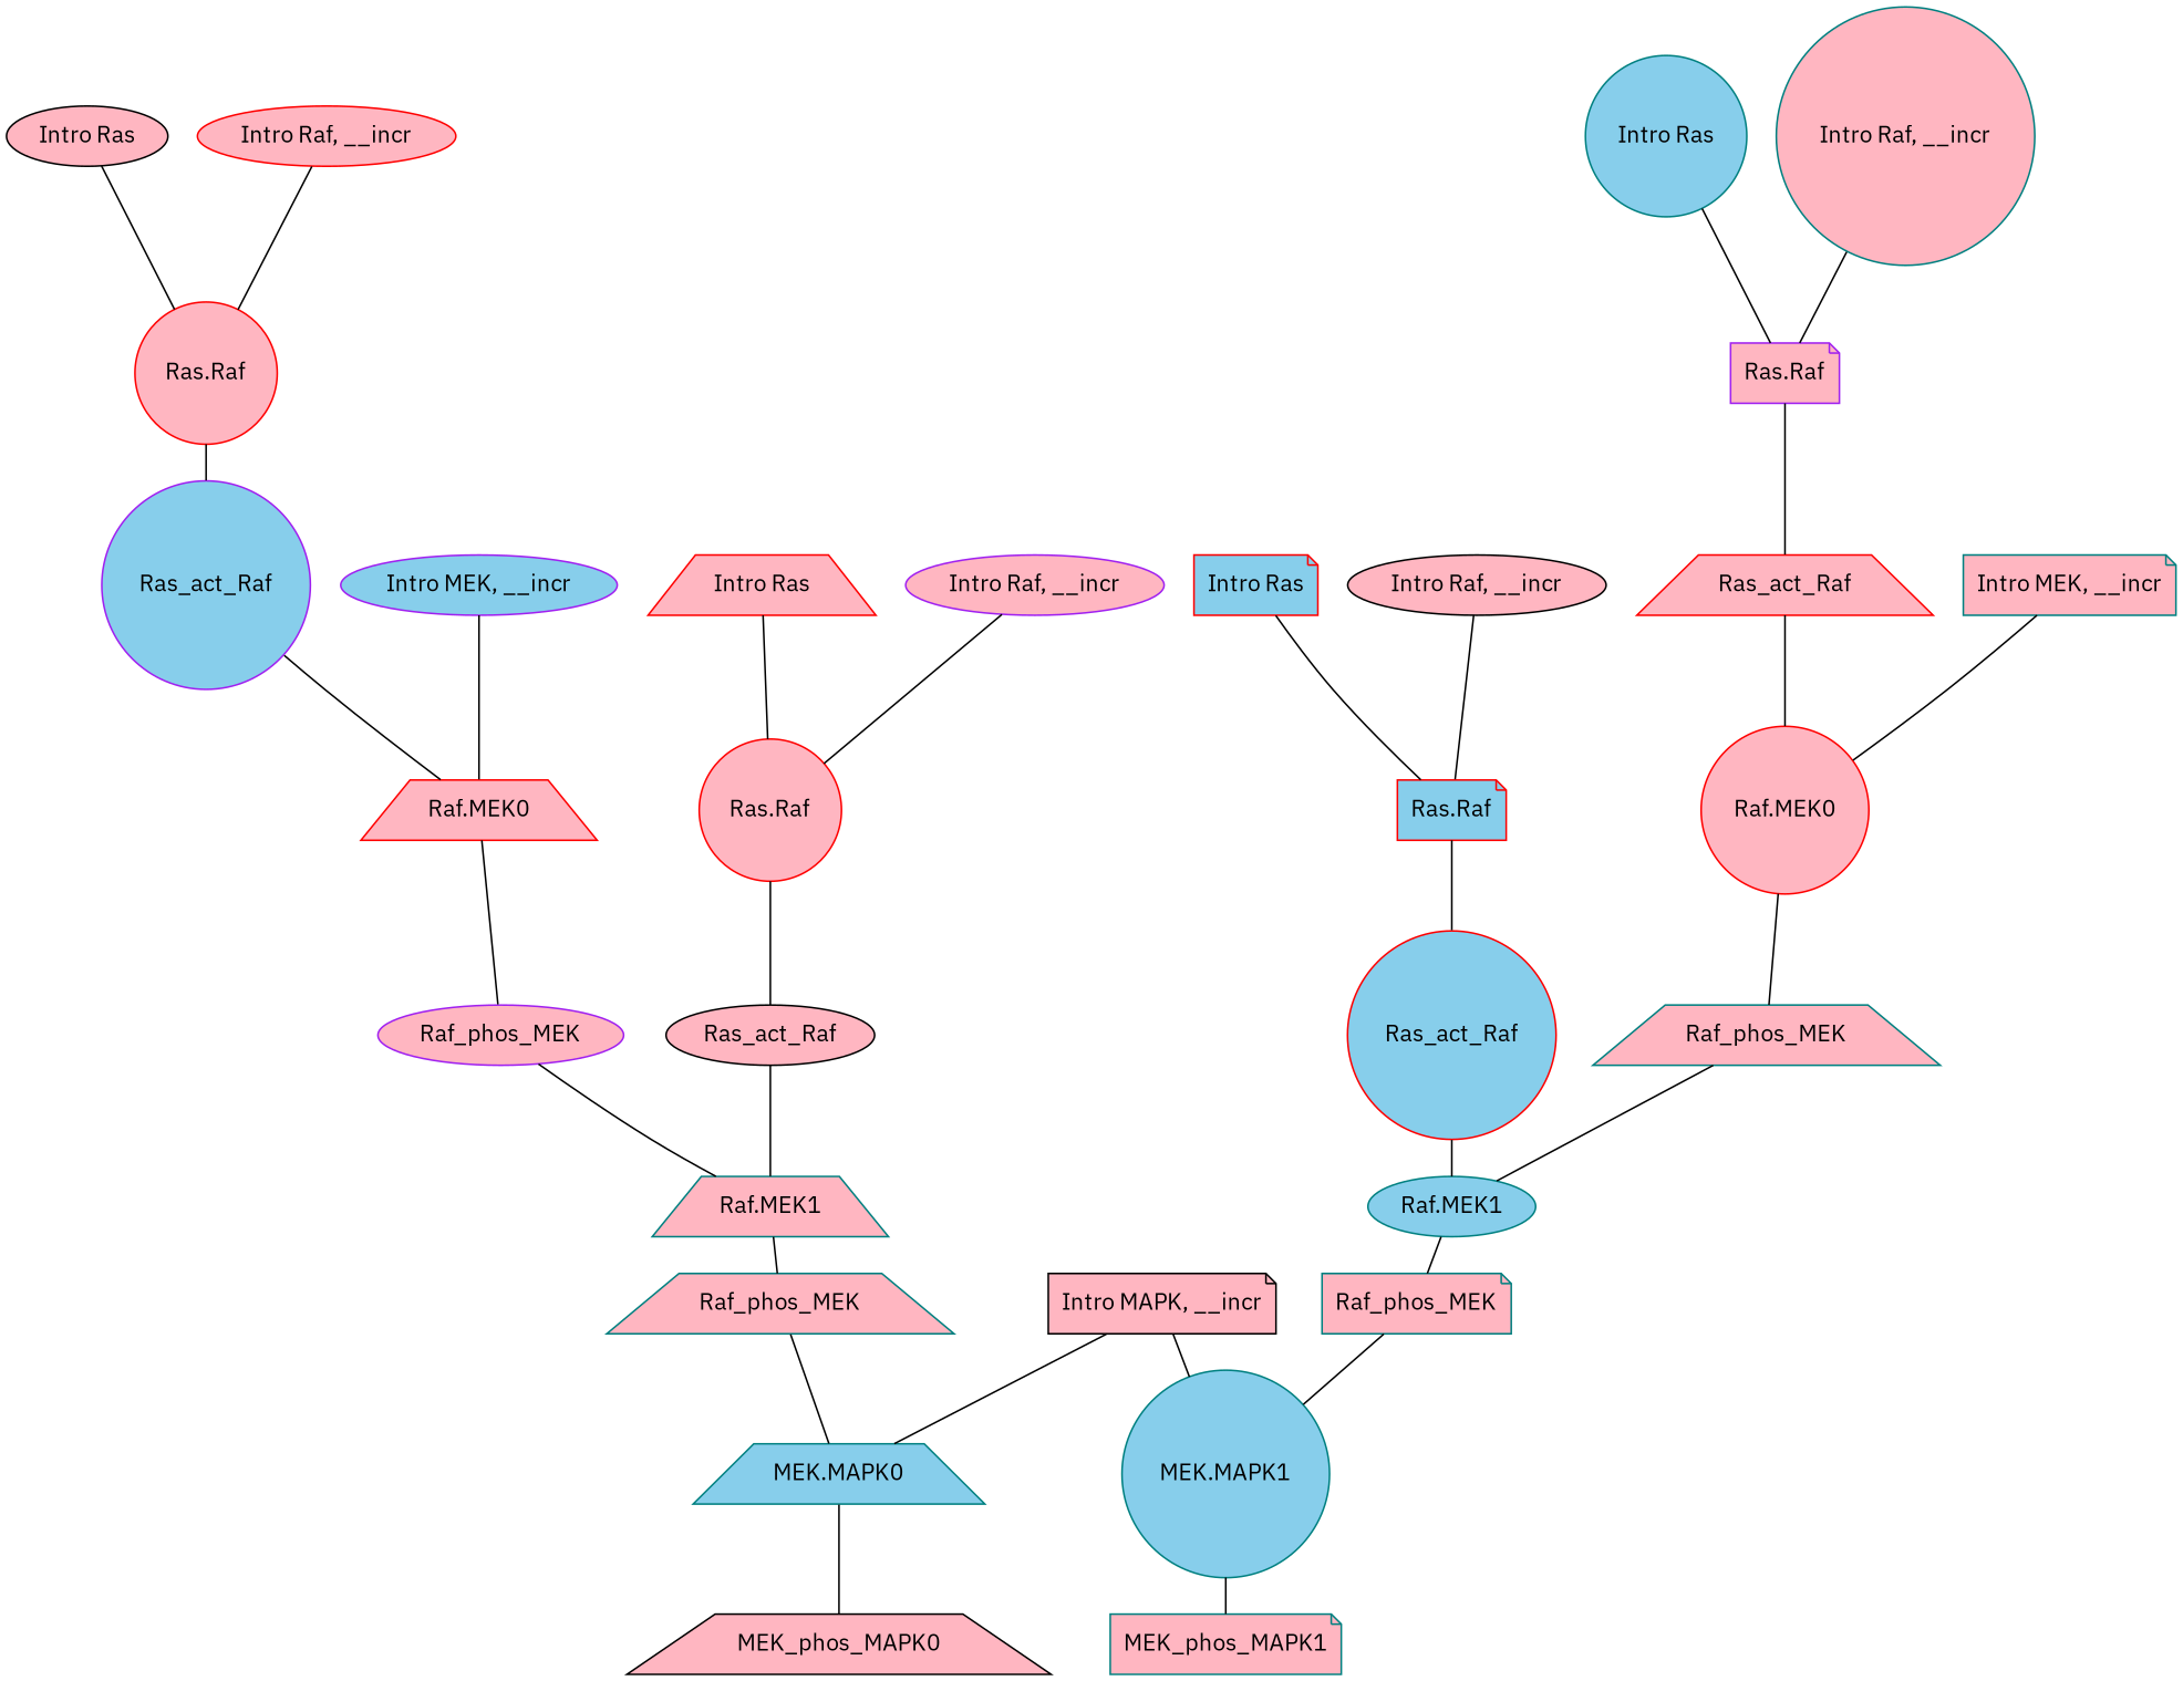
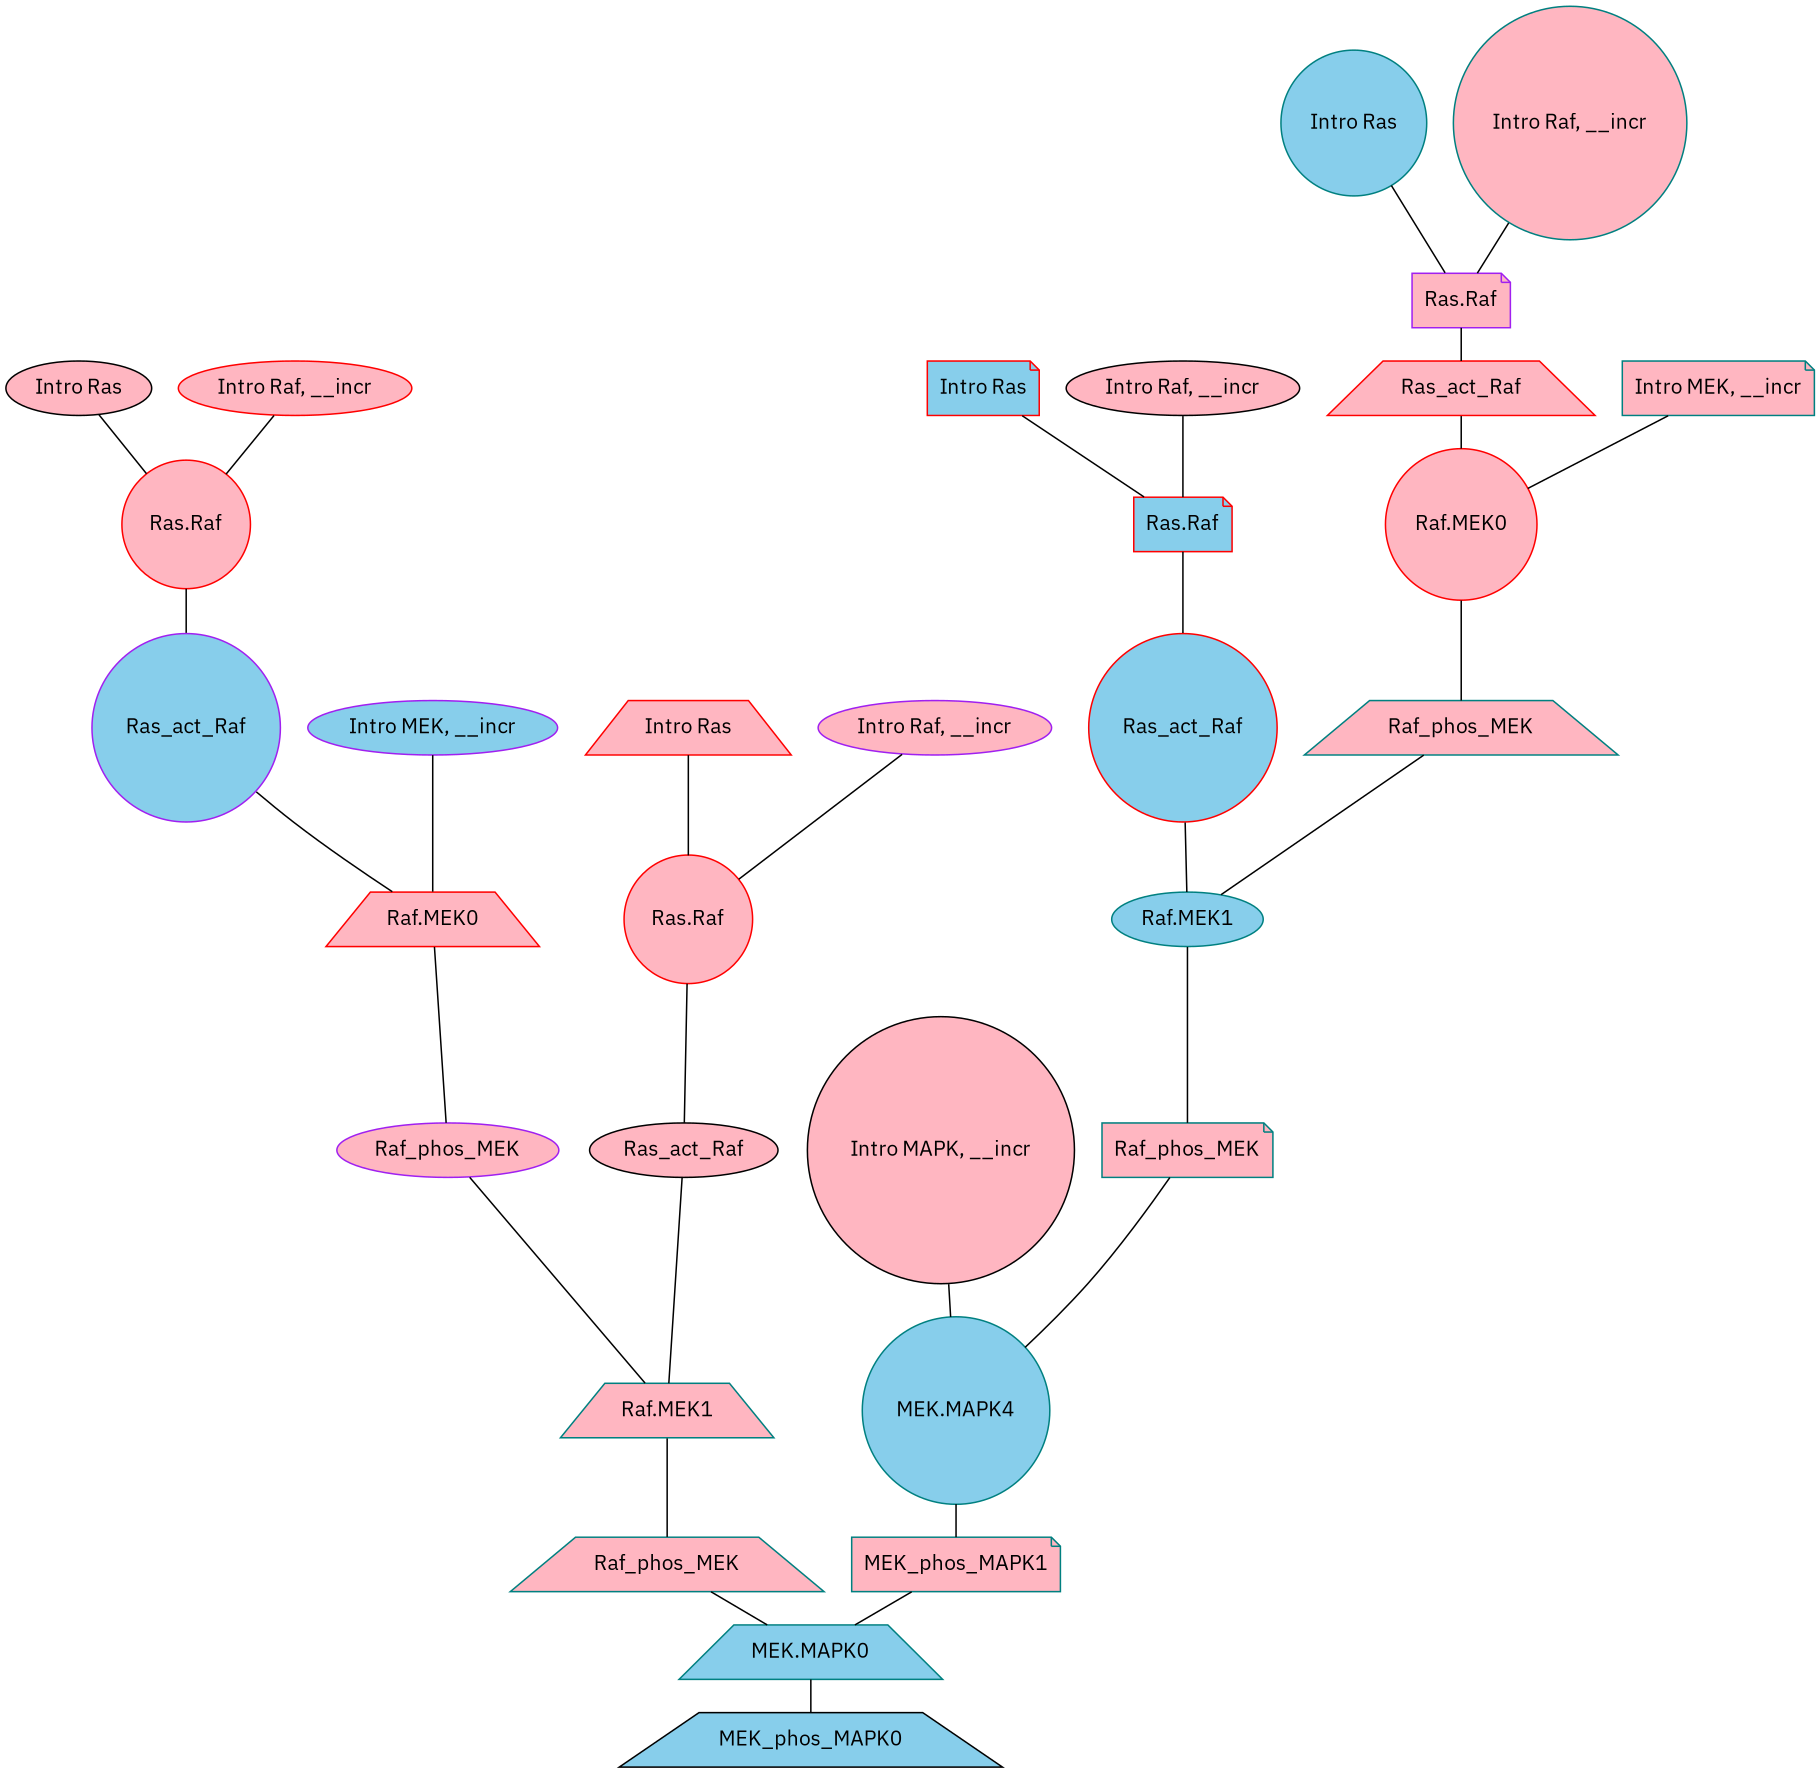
  digraph {
    fontname="IBM Plex Sans"
    rankdir=TB
    ranksep=0.30
    node [color=teal fillcolor=lightpink fontname="IBM Plex Sans" shape=circle style=filled]
    edge [color="0.000 0.000 0.000" dir=none fontname="IBM Plex Sans"]
    n1 [color=black label="Intro Ras" shape=ellipse]
    n2 [color=red label="Ras.Raf"]
    n3 [color=purple fillcolor=skyblue label=Ras_act_Raf]
    n4 [color=red label="Intro Ras" shape=trapezium]
    n5 [color=red label="Ras.Raf"]
    n6 [color=black label=Ras_act_Raf shape=ellipse]
    n7 [fillcolor=skyblue label="Intro Ras"]
    n8 [color=purple label="Ras.Raf" shape=note]
    n9 [color=red label=Ras_act_Raf shape=trapezium]
    n10 [color=red fillcolor=skyblue label="Intro Ras" shape=note]
    n11 [color=red fillcolor=skyblue label="Ras.Raf" shape=note]
    n12 [color=red fillcolor=skyblue label=Ras_act_Raf]
    n13 [color=black label="Intro Raf, __incr" shape=ellipse]
    n14 [color=purple label="Intro Raf, __incr" shape=ellipse]
    n15 [label="Intro Raf, __incr"]
    n16 [color=red label="Intro Raf, __incr" shape=ellipse]
    n17 [label="Intro MEK, __incr" shape=note]
    n18 [color=red label="Raf.MEK0"]
    n19 [label=Raf_phos_MEK shape=trapezium]
    n20 [color=purple fillcolor=skyblue label="Intro MEK, __incr" shape=ellipse]
    n21 [color=red label="Raf.MEK0" shape=trapezium]
    n22 [color=purple label=Raf_phos_MEK shape=ellipse]
-   n23 [color=black label="Intro MAPK, __incr" shape=note]
+   n23 [color=black label="Intro MAPK, __incr"]
    n24 [fillcolor=skyblue label="MEK.MAPK0" shape=trapezium]
-   n25 [fillcolor=skyblue label="MEK.MAPK1"]
-   n26 [color=black label=MEK_phos_MAPK0 shape=trapezium]
+   n25 [fillcolor=skyblue label="MEK.MAPK4"]
+   n26 [color=black fillcolor=skyblue label=MEK_phos_MAPK0 shape=trapezium]
    n27 [label="Raf.MEK1" shape=trapezium]
    n28 [label=Raf_phos_MEK shape=trapezium]
    n29 [fillcolor=skyblue label="Raf.MEK1" shape=ellipse]
    n30 [label=Raf_phos_MEK shape=note]
    n31 [label=MEK_phos_MAPK1 shape=note]
    n1 -> n2
    n2 -> n3
    n3 -> n21
    n4 -> n5
    n5 -> n6
    n6 -> n27
    n7 -> n8
    n8 -> n9
    n9 -> n18
    n10 -> n11
    n11 -> n12
    n12 -> n29
    n13 -> n11
    n14 -> n5
    n15 -> n8
    n16 -> n2
    n17 -> n18
    n18 -> n19
    n19 -> n29
    n20 -> n21
    n21 -> n22
    n22 -> n27
-   n23 -> n24
+   n31 -> n24
    n23 -> n25
    n24 -> n26
    n25 -> n31
    n27 -> n28
    n28 -> n24
    n29 -> n30
    n30 -> n25
  }
